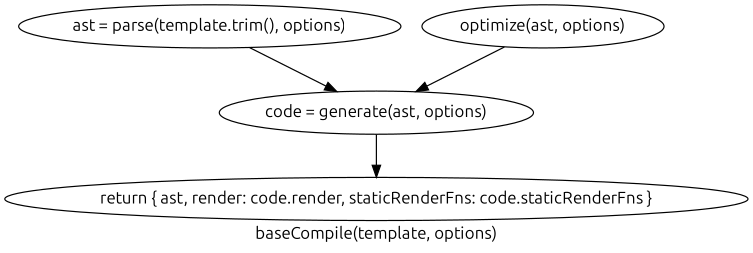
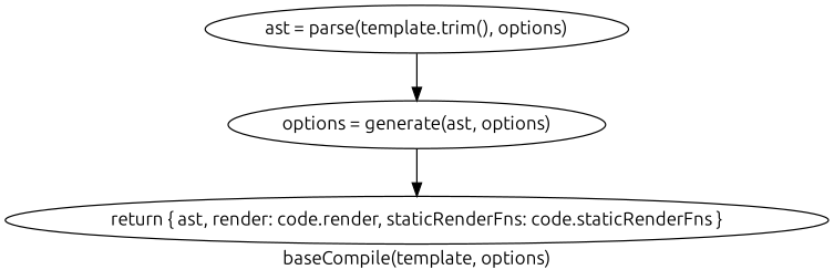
  digraph {
    fontname=Ubuntu
    label="baseCompile(template, options)"
    node [fontname=Ubuntu]
    edge [fontname=Ubuntu]
    n1 [label="ast = parse(template.trim(), options)"]
-   n2 [label="code = generate(ast, options)"]
-   n3 [label="optimize(ast, options)"]
+   n2 [label="options = generate(ast, options)"]
    n4 [label="return { ast, render: code.render, staticRenderFns: code.staticRenderFns }"]
    n1 -> n2
    n2 -> n4
-   n3 -> n2
  }
